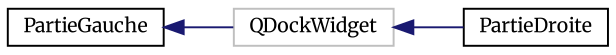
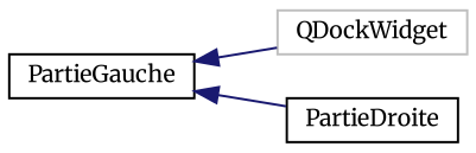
  digraph {
    fontname=Merriweather
    rankdir=LR
    node [color=black fillcolor=white fontname=Merriweather fontsize=10 shape=record style=filled]
    edge [color=midnightblue dir=back fontname=Merriweather fontsize=10 labelfontname=Helvetica labelfontsize=10 style=solid]
    n1 [color=grey75 height=0.2 label=QDockWidget width=0.4]
    n2 [height=0.2 label=PartieDroite width=0.4]
    n3 [height=0.2 label=PartieGauche width=0.4]
-   n1 -> n2
+   n3 -> n2
    n3 -> n1
  }
